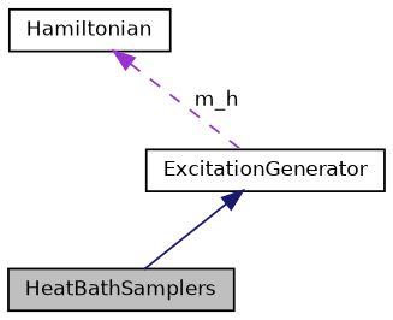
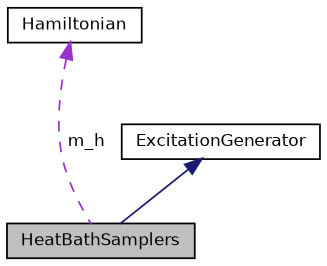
  digraph {
    node [color=black fillcolor=white fontname=Helvetica fontsize=10 shape=record style=filled]
    edge [dir=back fontname=Helvetica fontsize=10 labelfontname=Helvetica labelfontsize=10]
    n1 [fillcolor=grey75 fontcolor=black height=0.2 label=HeatBathSamplers width=0.4]
    n2 [height=0.2 label=ExcitationGenerator width=0.4]
    n3 [height=0.2 label=Hamiltonian width=0.4]
    n2 -> n1 [color=midnightblue style=solid]
-   n3 -> n2 [color=darkorchid3 label=" m_h" style=dashed]
+   n3 -> n1 [color=darkorchid3 label=" m_h" style=dashed]
  }
